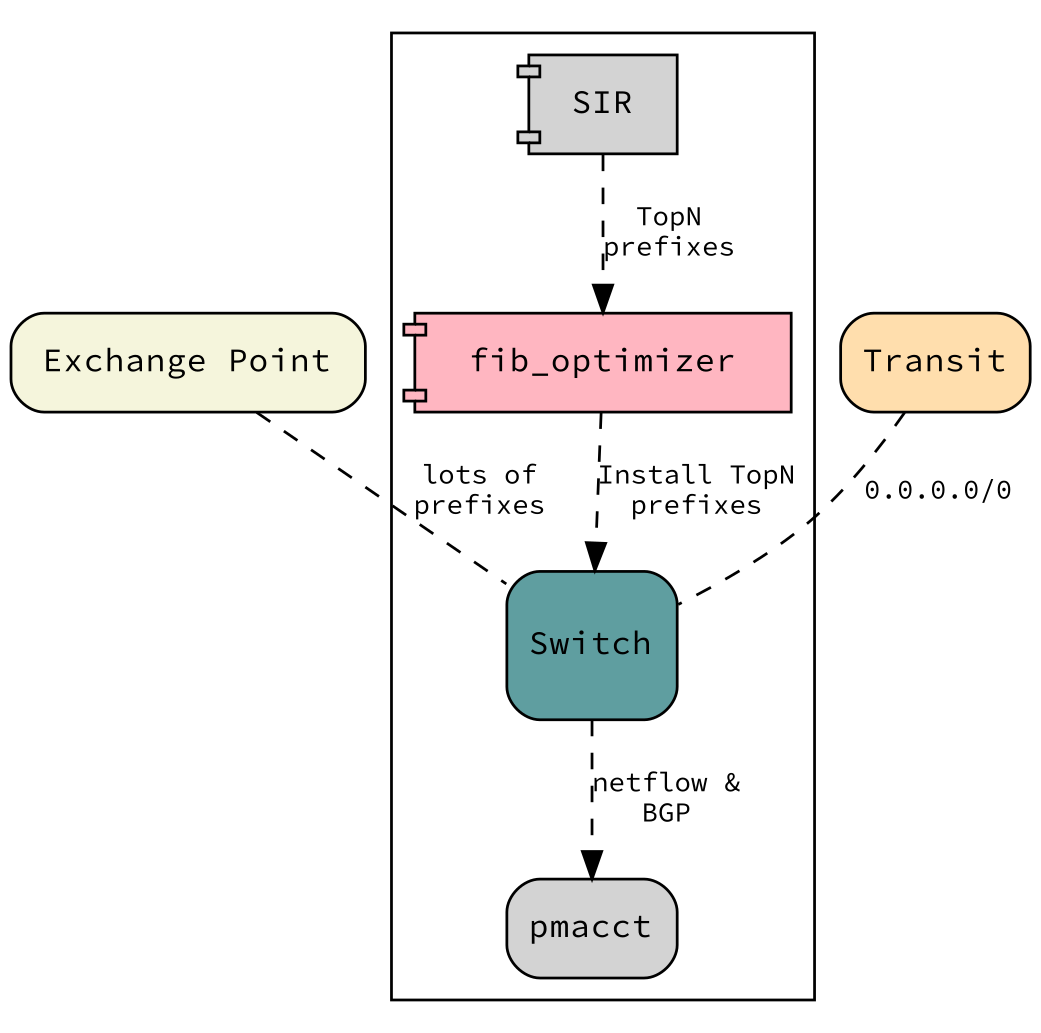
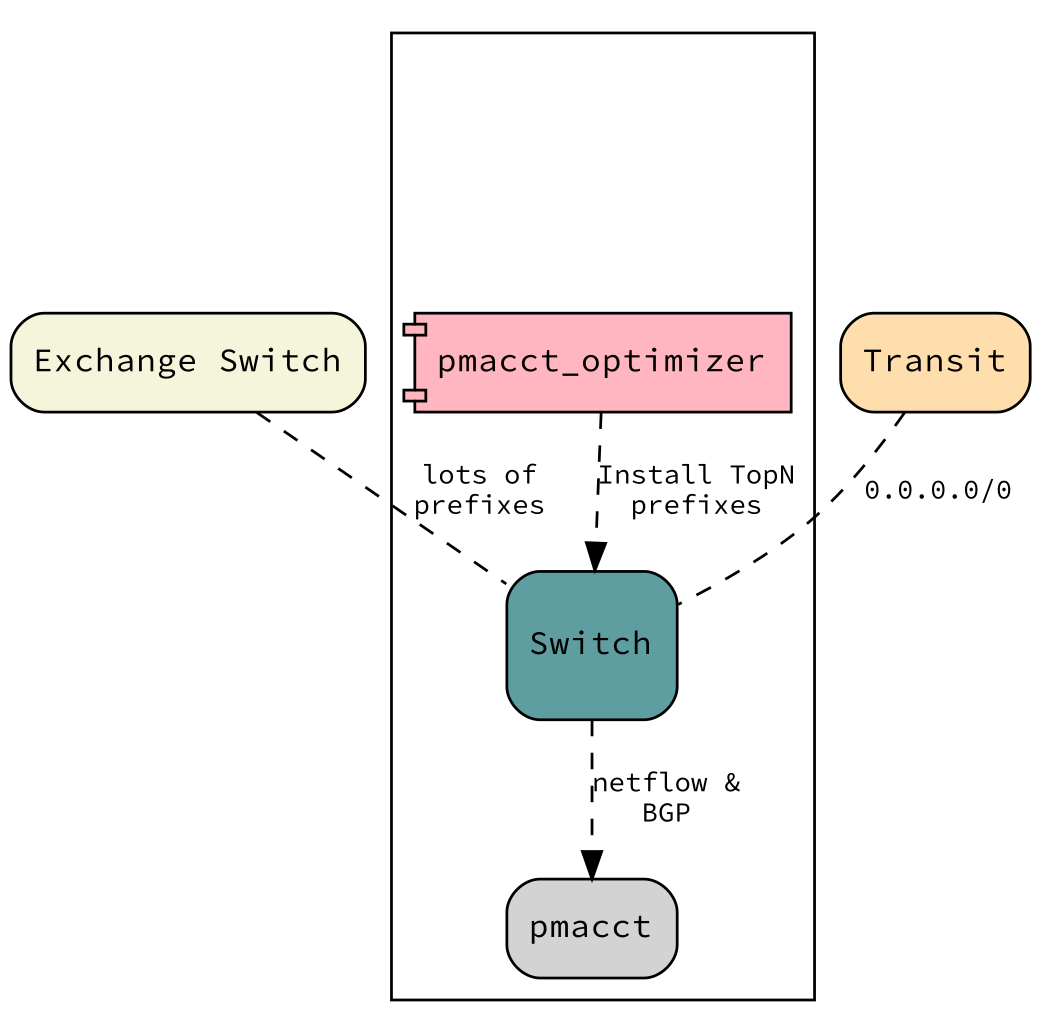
  digraph {
    bgcolor="#ffffff5f"
    node [fontname="Source Code Pro" fontsize=12 shape=box style="rounded,filled"]
    edge [fontname="Source Code Pro" fontsize=10 style=dashed]
-   n1 [fillcolor="#F5F5DC" label="Exchange Point"]
+   n1 [fillcolor="#F5F5DC" label="Exchange Switch"]
    n2 [fillcolor="#5F9EA0" height=0.75 label=Switch width=0.75]
    Transit [fillcolor="#FFDEAD"]
    pmacct
-   SIR [shape=component]
-   fib_optimizer [fillcolor="#FFB6C1" shape=component]
+   fib_optimizer [fillcolor="#FFB6C1" shape=component label=pmacct_optimizer]
    subgraph sub_1 {
      n1
      n2
      Transit
      pmacct
    }
    subgraph cluster_2 {
      n2
      pmacct
-     SIR
      fib_optimizer
    }
    subgraph sub_3 {
      fib_optimizer
    }
    n1 -> n2 [dir=none label="lots of\nprefixes"]
    n2 -> pmacct [label="netflow &\nBGP"]
    Transit -> n2 [dir=none label="0.0.0.0/0"]
-   SIR -> fib_optimizer [label="TopN\nprefixes"]
    fib_optimizer -> n2 [label="Install TopN\nprefixes"]
  }
